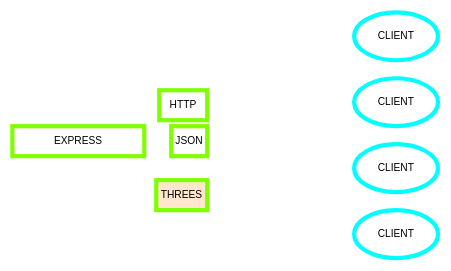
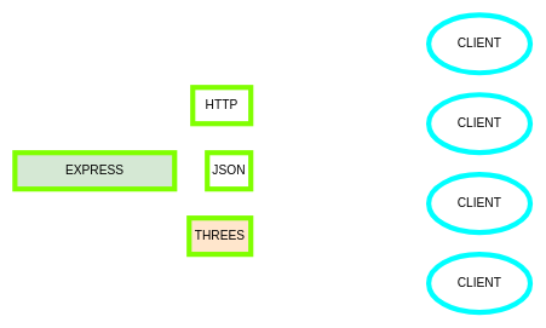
  <mxCell id="0" />
  <mxCell id="1" parent="0" />
- <mxCell id="2" value="EXPRESS" style="rounded=0;whiteSpace=wrap;html=1;strokeColor=#80FF00;strokeWidth=7;fontSize=17;" vertex="1" parent="1"><mxGeometry x="20" y="210" width="220" height="50" as="geometry" /></mxCell>
- <mxCell id="3" value="HTTP" style="rounded=0;whiteSpace=wrap;html=1;strokeColor=#80FF00;strokeWidth=7;fontSize=17;" vertex="1" parent="1"><mxGeometry x="265" y="150" width="80" height="50" as="geometry" /></mxCell>
+ <mxCell id="2" value="EXPRESS" style="rounded=0;whiteSpace=wrap;html=1;strokeColor=#80FF00;strokeWidth=7;fontSize=17;fillColor=#d5e8d4;" vertex="1" parent="1"><mxGeometry x="20" y="210" width="220" height="50" as="geometry" /></mxCell>
+ <mxCell id="3" value="HTTP" style="rounded=0;whiteSpace=wrap;html=1;strokeColor=#80FF00;strokeWidth=7;fontSize=17;" vertex="1" parent="1"><mxGeometry x="265" y="120" width="80" height="50" as="geometry" /></mxCell>
  <mxCell id="4" value="JSON" style="rounded=0;whiteSpace=wrap;html=1;strokeColor=#80FF00;strokeWidth=7;fontSize=17;" vertex="1" parent="1"><mxGeometry x="285" y="210" width="60" height="50" as="geometry" /></mxCell>
  <mxCell id="5" value="CLIENT" style="ellipse;whiteSpace=wrap;html=1;fontSize=17;strokeColor=#00FFFF;strokeWidth=7;" vertex="1" parent="1"><mxGeometry x="590" y="20" width="140" height="80" as="geometry" /></mxCell>
  <mxCell id="6" value="CLIENT" style="ellipse;whiteSpace=wrap;html=1;fontSize=17;strokeColor=#00FFFF;strokeWidth=7;" vertex="1" parent="1"><mxGeometry x="590" y="130" width="140" height="80" as="geometry" /></mxCell>
  <mxCell id="7" value="CLIENT" style="ellipse;whiteSpace=wrap;html=1;fontSize=17;strokeColor=#00FFFF;strokeWidth=7;" vertex="1" parent="1"><mxGeometry x="590" y="240" width="140" height="80" as="geometry" /></mxCell>
  <mxCell id="8" value="CLIENT" style="ellipse;whiteSpace=wrap;html=1;fontSize=17;strokeColor=#00FFFF;strokeWidth=7;" vertex="1" parent="1"><mxGeometry x="590" y="350" width="140" height="80" as="geometry" /></mxCell>
  <mxCell id="9" value="THREES" style="rounded=0;whiteSpace=wrap;html=1;strokeColor=#80FF00;strokeWidth=7;fontSize=17;fillColor=#ffe6cc;" vertex="1" parent="1"><mxGeometry x="260" y="300" width="85" height="50" as="geometry" /></mxCell>
